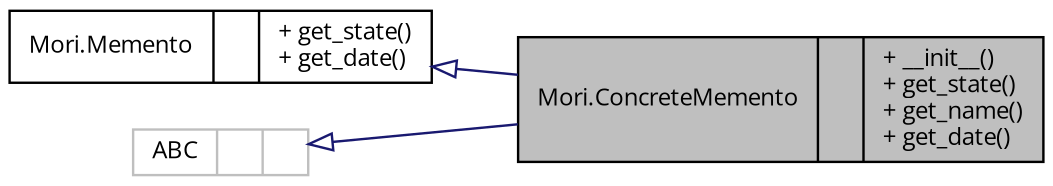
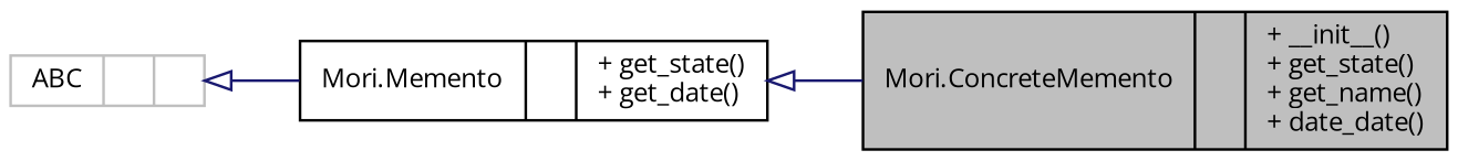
  digraph {
    fontname="Open Sans"
    rankdir=LR
    node [color=black fontname="Open Sans" fontsize=10 shape=record]
    edge [arrowtail=onormal color=midnightblue dir=back fontname="Open Sans" fontsize=10 labelfontname=Helvetica labelfontsize=10 style=solid]
-   n1 [fillcolor=grey75 fontcolor=black height=0.2 label="{Mori.ConcreteMemento\n||+ __init__()\l+ get_state()\l+ get_name()\l+ get_date()\l}" style=filled width=0.4]
+   n1 [fillcolor=grey75 fontcolor=black height=0.2 label="{Mori.ConcreteMemento\n||+ __init__()\l+ get_state()\l+ get_name()\l+ date_date()\l}" style=filled width=0.4]
    n2 [height=0.2 label="{Mori.Memento\n||+ get_state()\l+ get_date()\l}" width=0.4]
    n3 [color=grey75 height=0.2 label="{ABC\n||}" width=0.4]
    n2 -> n1
-   n3 -> n1
+   n3 -> n2
  }
